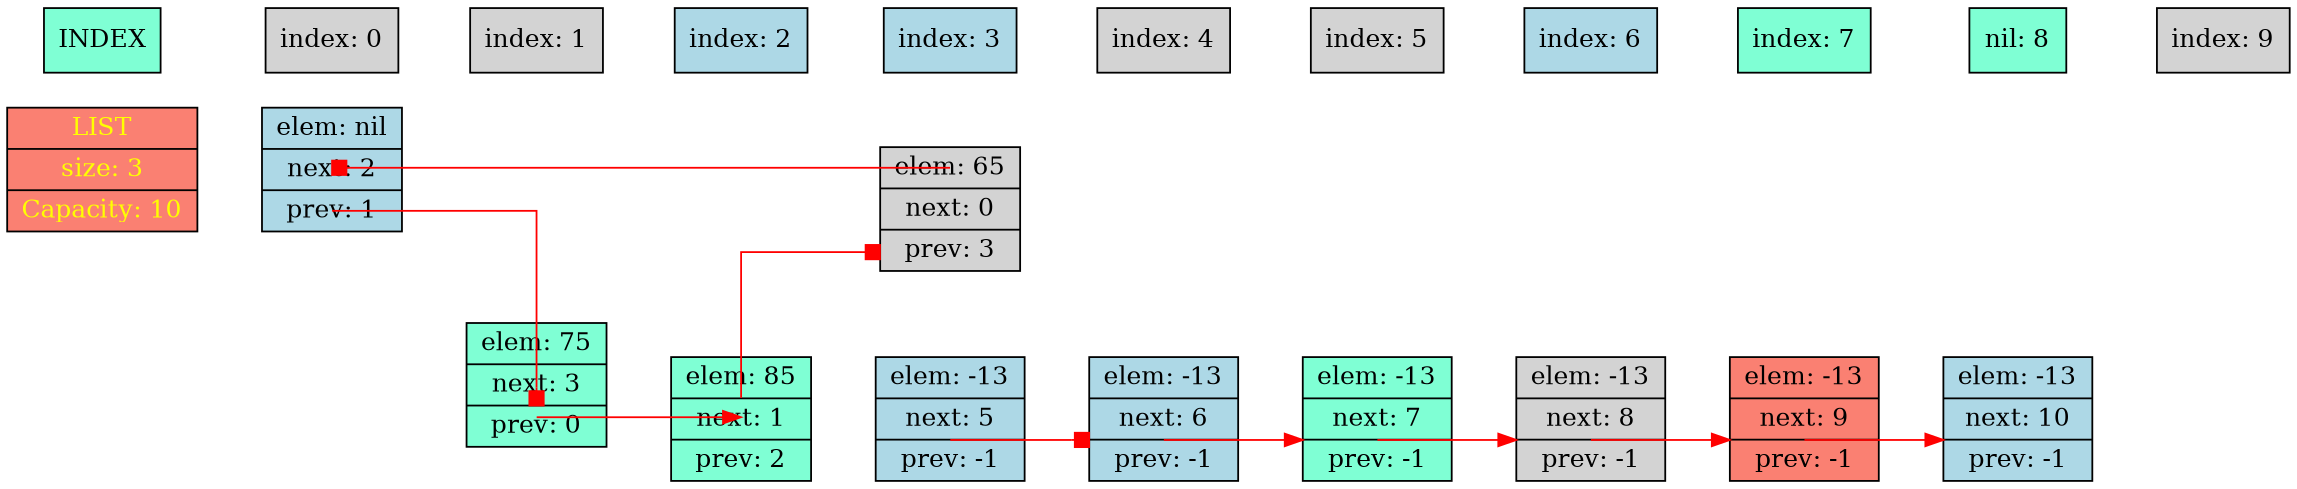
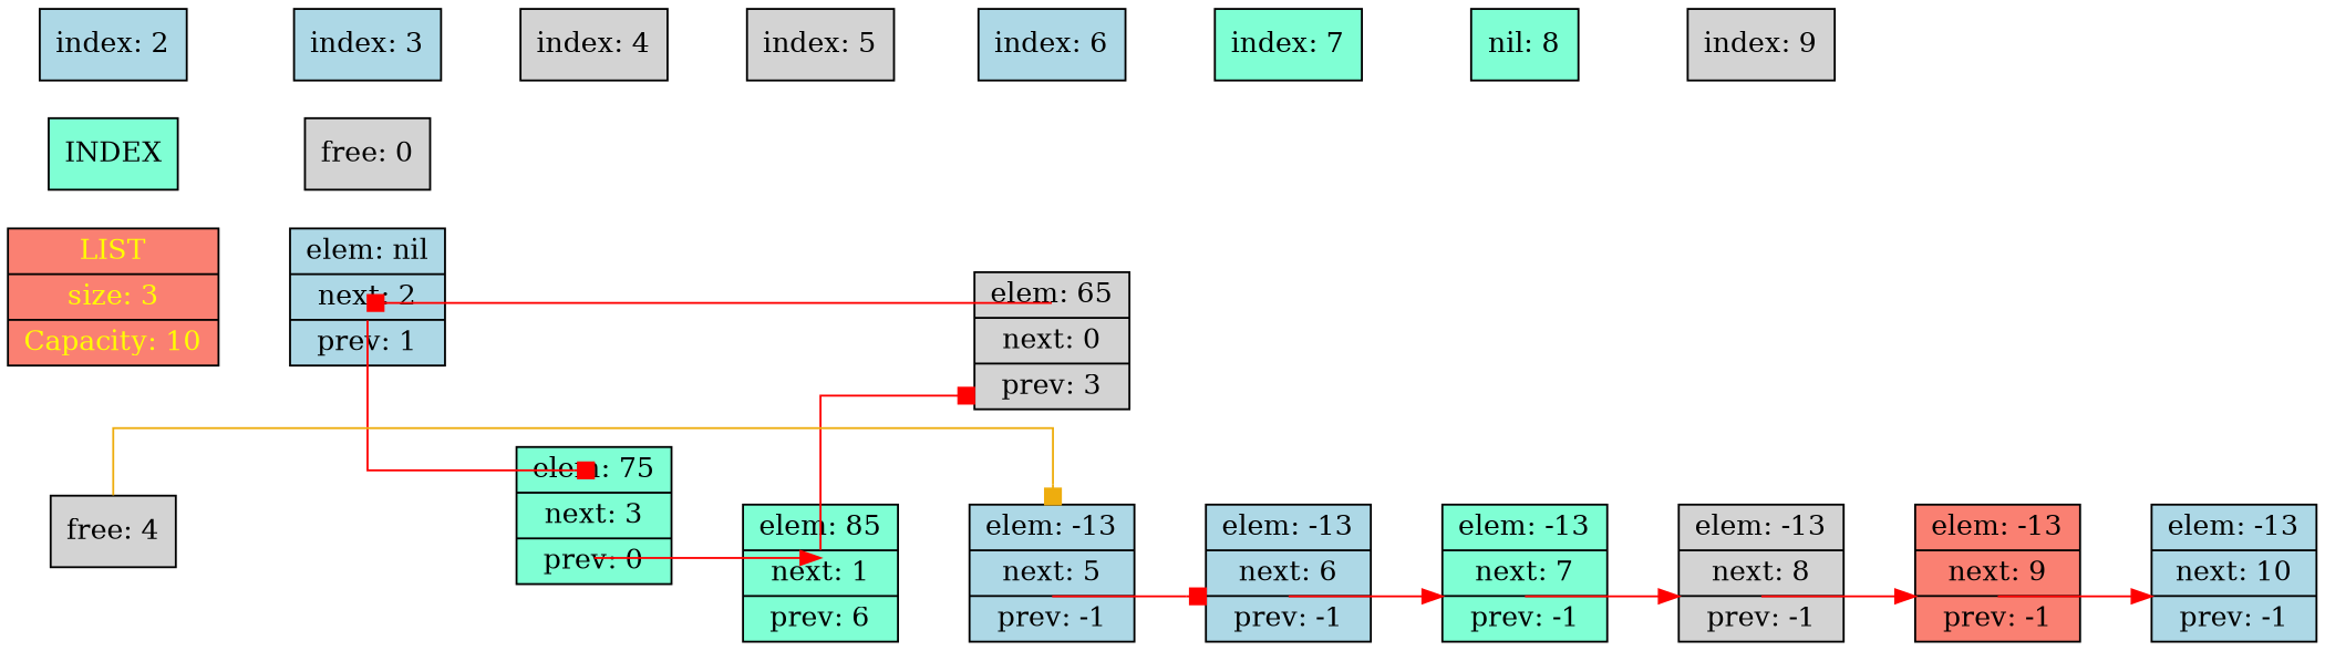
  digraph {
    rankdir=LR
    splines=ortho
    node [fillcolor=lightgrey shape=record style=filled]
    edge [style=invis weight=0]
    n1 [fillcolor=salmon fontcolor=yellow label="LIST|size: 3|Capacity: 10"]
    n2 [fillcolor=lightblue label="<data>elem: nil|<next>next: 2|<prev>prev: 1"]
    n3 [color=black fillcolor=aquamarine label="<data>elem: 75|<next>next: 3|<prev>prev: 0"]
    n4 [color=black label="<data>elem: 65|<next>next: 0|<prev>prev: 3"]
-   n5 [color=black fillcolor=aquamarine label="<data>elem: 85|<next>next: 1|<prev>prev: 2"]
-   n6 [label="index: 0"]
-   n7 [label="index: 1"]
+   n5 [color=black fillcolor=aquamarine label="<data>elem: 85|<next>next: 1|<prev>prev: 6"]
+   n6 [label="free: 0"]
    n8 [fillcolor=lightblue label="index: 2"]
    n9 [fillcolor=lightblue label="index: 3"]
    n10 [label="index: 4"]
    n11 [label="index: 5"]
    n12 [fillcolor=lightblue label="index: 6"]
    n13 [fillcolor=aquamarine label="index: 7"]
    n14 [fillcolor=aquamarine label="nil: 8"]
    n15 [label="index: 9"]
    INDEX [fillcolor=aquamarine]
    n17 [color=black fillcolor=lightblue label="<data>elem: -13|<next>next: 5|<prev>prev: -1"]
    n18 [color=black fillcolor=lightblue label="<data>elem: -13|<next>next: 6|<prev>prev: -1"]
    n19 [color=black fillcolor=aquamarine label="<data>elem: -13|<next>next: 7|<prev>prev: -1"]
    n20 [color=black label="<data>elem: -13|<next>next: 8|<prev>prev: -1"]
    n21 [color=black fillcolor=salmon label="<data>elem: -13|<next>next: 9|<prev>prev: -1"]
    n22 [color=black fillcolor=lightblue label="<data>elem: -13|<next>next: 10|<prev>prev: -1"]
+   n23 [label="free: 4"]
    n1 -> n2 [weight=1000]
    n2 -> n3 [arrowhead=box color=red headport=prev tailport=next style=""]
    n2 -> n4 [dir=none weight=900]
    n3 -> n5 [arrowhead=normal color=red headport=prev tailport=next style=""]
    n3 -> n5 [dir=none weight=900]
    n4 -> n2 [arrowhead=box color=red headport=prev tailport=next style=""]
    n4 -> n3 [dir=none weight=900]
    n5 -> n4 [arrowhead=box color=red headport=prev tailport=next style=""]
    n5 -> n17 [dir=none weight=900]
-   n6 -> n7 [weight=200]
-   n7 -> n8 [weight=200]
    n8 -> n9 [weight=200]
    n9 -> n10 [weight=200]
    n10 -> n11 [weight=200]
    n11 -> n12 [weight=200]
    n12 -> n13 [weight=200]
    n13 -> n14 [weight=200]
    n14 -> n15 [weight=200]
    INDEX -> n6 [weight=900]
    n17 -> n18 [arrowhead=box color=red headport=prev tailport=next style=""]
    n17 -> n18 [dir=none weight=900]
    n18 -> n19 [arrowhead=normal color=red headport=prev tailport=next style=""]
    n18 -> n19 [dir=none weight=900]
    n19 -> n20 [arrowhead=normal color=red headport=prev tailport=next style=""]
    n19 -> n20 [dir=none weight=900]
    n20 -> n21 [arrowhead=normal color=red headport=prev tailport=next style=""]
    n20 -> n21 [dir=none weight=900]
    n21 -> n22 [arrowhead=normal color=red headport=prev tailport=next style=""]
    n21 -> n22 [dir=none weight=900]
+   n23 -> n17 [arrowhead=box color=darkgoldenrod2 headport=data style=""]
  }
